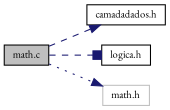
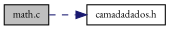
  digraph {
    fontname="EB Garamond"
    rankdir=LR
    node [color=black fillcolor=white fontname="EB Garamond" fontsize=10 shape=record style=filled]
    edge [arrowhead=normal color=midnightblue fontname="EB Garamond" fontsize=10 labelfontname=Helvetica labelfontsize=10 style=dashed]
    n1 [fillcolor=grey75 fontcolor=black height=0.2 label="math.c" width=0.4]
    n2 [height=0.2 label="camadadados.h" width=0.4]
-   n3 [height=0.2 label="logica.h" width=0.4]
-   n4 [color=grey75 height=0.2 label="math.h" width=0.4]
    n1 -> n2
-   n1 -> n3 [arrowhead=box]
-   n1 -> n4 [style=dotted]
  }
